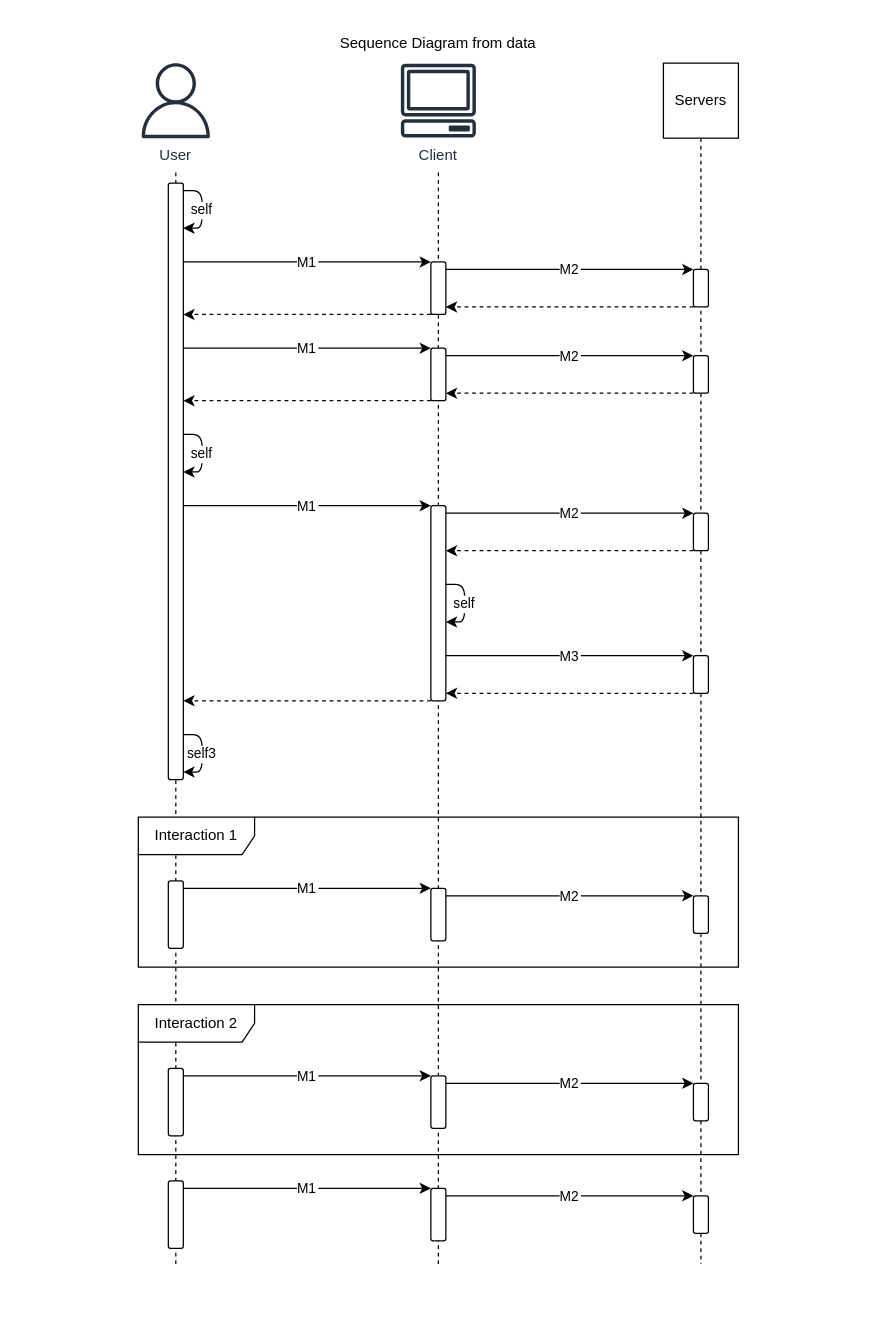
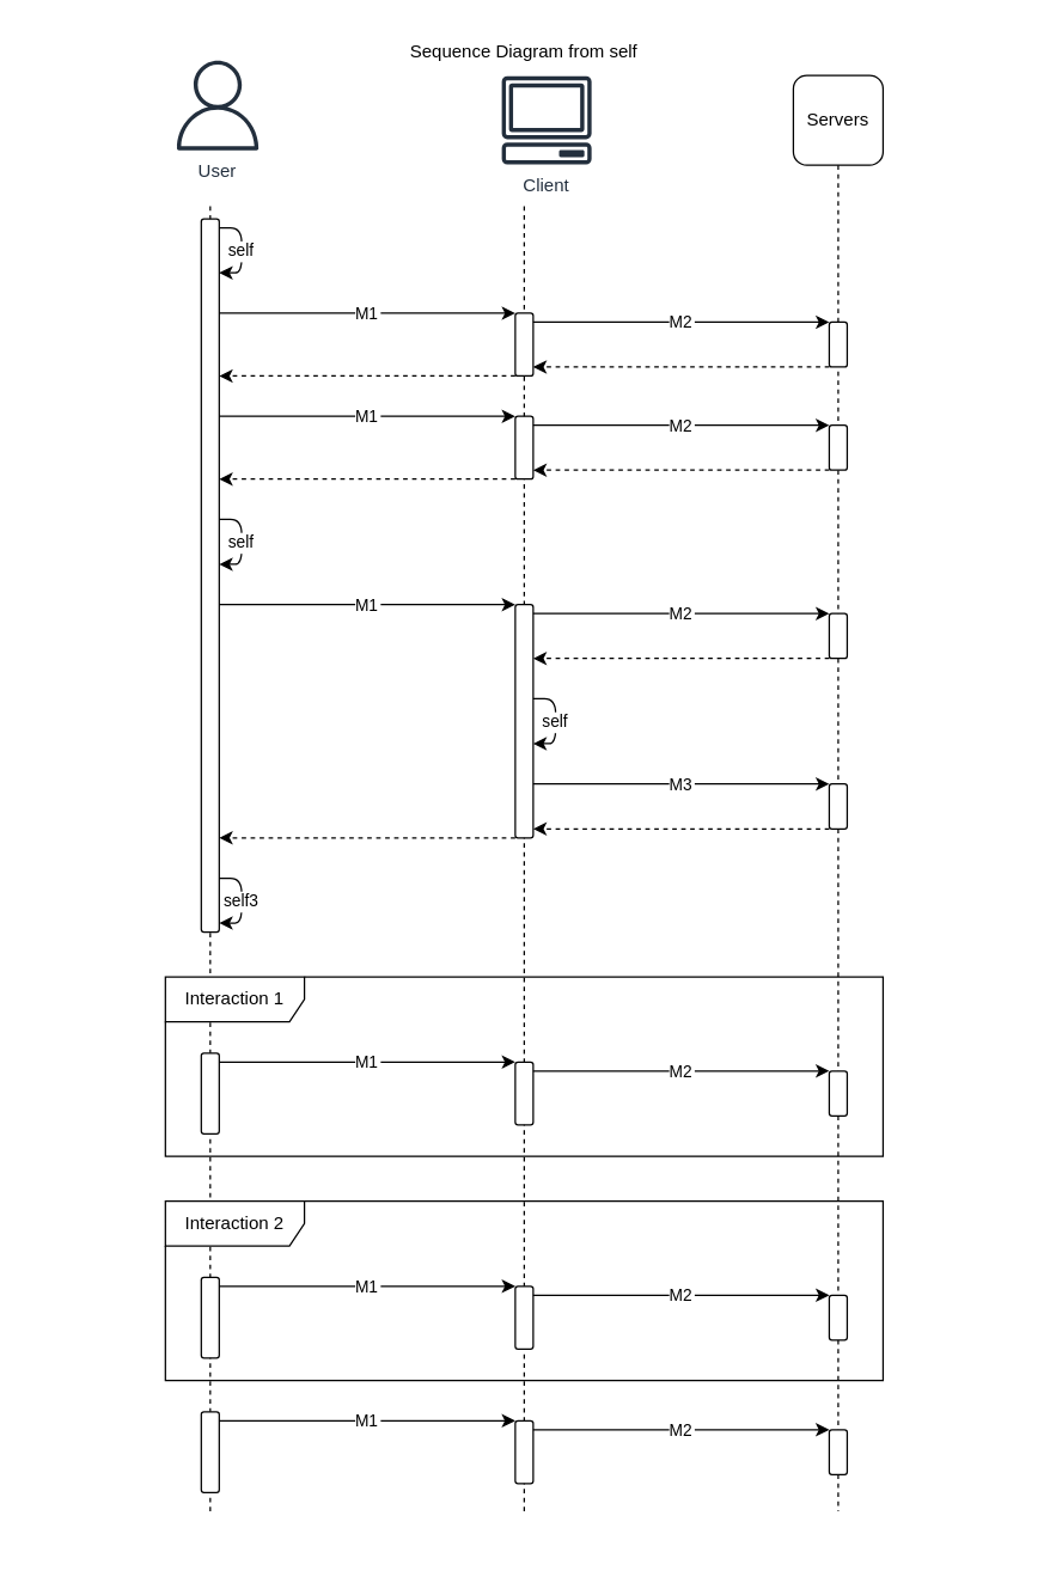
  <mxCell id="0" />
  <mxCell id="1" parent="0" />
- <mxCell style="verticalAlign=top;aspect=fixed;align=center;spacingLeft=5;spacingRight=5;spacingBottom=5;strokeColor=none;" id="2" parent="1" value="Sequence Diagram from data" vertex="1"><mxGeometry as="geometry" width="660" height="1020.5" x="20" y="20" /></mxCell>
+ <mxCell style="verticalAlign=top;aspect=fixed;align=center;spacingLeft=5;spacingRight=5;spacingBottom=5;strokeColor=none;" id="2" parent="1" value="Sequence Diagram from self" vertex="1"><mxGeometry as="geometry" width="660" height="1020.5" x="20" y="20" /></mxCell>
  <mxCell style="verticalAlign=top;aspect=fixed;align=center;spacingLeft=5;spacingRight=5;spacingBottom=5;noLabel=1;opacity=0;" id="3" parent="2" value="Rows" vertex="1"><mxGeometry as="geometry" width="210" height="990.5" x="15" y="15" /></mxCell>
  <mxCell style="verticalAlign=top;aspect=fixed;align=center;spacingLeft=5;spacingRight=5;spacingBottom=5;noLabel=1;opacity=0;" id="4" parent="3" value="Participant" vertex="1"><mxGeometry as="geometry" width="210" height="990.5" x="0" y="0" /></mxCell>
- <mxCell style="rounded=1;whiteSpace=wrap;verticalAlign=top;align=center;sketch=0;outlineConnect=0;fontColor=#232F3E;gradientColor=none;fillColor=#232F3D;strokeColor=none;dashed=0;verticalLabelPosition=bottom;html=1;fontSize=12;fontStyle=0;aspect=fixed;pointerEvents=1;shape=mxgraph.aws4.user;" id="5" parent="4" value="User" vertex="1"><mxGeometry width="60" height="60" as="geometry" x="75" y="15" /></mxCell>
+ <mxCell style="rounded=1;whiteSpace=wrap;verticalAlign=top;align=center;sketch=0;outlineConnect=0;fontColor=#232F3E;gradientColor=none;fillColor=#232F3D;strokeColor=none;dashed=0;verticalLabelPosition=bottom;html=1;fontSize=12;fontStyle=0;aspect=fixed;pointerEvents=1;shape=mxgraph.aws4.user;" id="5" parent="4" value="User" vertex="1"><mxGeometry x="80" y="5" width="60" height="60" as="geometry" /></mxCell>
  <mxCell style="rounded=1;whiteSpace=wrap;verticalAlign=middle;align=center;line;strokeWidth=1;direction=south;html=1;dashed=1;" id="6" parent="4" value=" " vertex="1"><mxGeometry height="873" as="geometry" width="60" x="75" y="102.5" /></mxCell>
  <mxCell style="verticalAlign=top;aspect=fixed;align=center;spacingLeft=5;spacingRight=5;spacingBottom=5;noLabel=1;opacity=0;" id="7" parent="4" value="Rows" vertex="1"><mxGeometry x="105" y="105" as="geometry" width="0" height="0" /></mxCell>
  <mxCell style="rounded=1;whiteSpace=wrap;verticalAlign=middle;align=center;textDirection=vertical-rl;" id="8" parent="7" value=" " vertex="1"><mxGeometry width="12" height="477" x="-6" y="6" as="geometry" /></mxCell>
  <mxCell style="rounded=1;whiteSpace=wrap;verticalAlign=middle;align=center;textDirection=vertical-rl;" id="9" parent="7" value=" " vertex="1"><mxGeometry width="12" height="54" x="-6" y="564" as="geometry" /></mxCell>
  <mxCell style="rounded=1;whiteSpace=wrap;verticalAlign=middle;align=center;textDirection=vertical-rl;" id="10" parent="7" value=" " vertex="1"><mxGeometry width="12" height="54" x="-6" y="714" as="geometry" /></mxCell>
  <mxCell style="rounded=1;whiteSpace=wrap;verticalAlign=middle;align=center;textDirection=vertical-rl;" id="11" parent="7" value=" " vertex="1"><mxGeometry width="12" height="54" x="-6" y="804" as="geometry" /></mxCell>
  <mxCell style="rounded=1;whiteSpace=wrap;verticalAlign=middle;align=center;shape=umlFrame;html=1;pointerEvents=0;width=93;" id="12" parent="7" value="Interaction 1" vertex="1"><mxGeometry width="480" height="120" x="-30" y="513" as="geometry" /></mxCell>
  <mxCell style="rounded=1;whiteSpace=wrap;verticalAlign=middle;align=center;shape=umlFrame;html=1;pointerEvents=0;width=93;" id="13" parent="7" value="Interaction 2" vertex="1"><mxGeometry width="480" height="120" x="-30" y="663" as="geometry" /></mxCell>
  <mxCell style="verticalAlign=top;aspect=fixed;align=center;spacingLeft=5;spacingRight=5;spacingBottom=5;noLabel=1;opacity=0;" id="14" parent="2" value="Rows" vertex="1"><mxGeometry as="geometry" width="210" height="990.5" x="225" y="15" /></mxCell>
  <mxCell style="verticalAlign=top;aspect=fixed;align=center;spacingLeft=5;spacingRight=5;spacingBottom=5;noLabel=1;opacity=0;" id="15" parent="14" value="Participant" vertex="1"><mxGeometry as="geometry" width="210" height="990.5" x="0" y="0" /></mxCell>
- <mxCell style="rounded=1;whiteSpace=wrap;verticalAlign=top;align=center;sketch=0;outlineConnect=0;fontColor=#232F3E;gradientColor=none;fillColor=#232F3D;strokeColor=none;dashed=0;verticalLabelPosition=bottom;html=1;fontSize=12;fontStyle=0;aspect=fixed;pointerEvents=1;shape=mxgraph.aws4.client;" id="16" parent="15" value="Client" vertex="1"><mxGeometry width="60" height="60" as="geometry" x="75" y="15" /></mxCell>
+ <mxCell style="rounded=1;whiteSpace=wrap;verticalAlign=top;align=center;sketch=0;outlineConnect=0;fontColor=#232F3E;gradientColor=none;fillColor=#232F3D;strokeColor=none;dashed=0;verticalLabelPosition=bottom;html=1;fontSize=12;fontStyle=0;aspect=fixed;pointerEvents=1;shape=mxgraph.aws4.client;" id="16" parent="15" value="Client" vertex="1"><mxGeometry x="90" y="15" width="60" height="60" as="geometry" /></mxCell>
  <mxCell style="rounded=1;whiteSpace=wrap;verticalAlign=middle;align=center;line;strokeWidth=1;direction=south;html=1;dashed=1;" id="17" parent="15" value=" " vertex="1"><mxGeometry height="873" as="geometry" width="60" x="75" y="102.5" /></mxCell>
  <mxCell style="verticalAlign=top;aspect=fixed;align=center;spacingLeft=5;spacingRight=5;spacingBottom=5;noLabel=1;opacity=0;" id="18" parent="15" value="Rows" vertex="1"><mxGeometry x="105" y="105" as="geometry" width="0" height="0" /></mxCell>
  <mxCell style="rounded=1;whiteSpace=wrap;verticalAlign=middle;align=center;textDirection=vertical-rl;" id="19" parent="18" value=" " vertex="1"><mxGeometry width="12" height="42" x="-6" y="69" as="geometry" /></mxCell>
  <mxCell style="rounded=1;whiteSpace=wrap;verticalAlign=middle;align=center;textDirection=vertical-rl;" id="20" parent="18" value=" " vertex="1"><mxGeometry width="12" height="42" x="-6" y="138" as="geometry" /></mxCell>
  <mxCell style="rounded=1;whiteSpace=wrap;verticalAlign=middle;align=center;textDirection=vertical-rl;" id="21" parent="18" value=" " vertex="1"><mxGeometry width="12" height="156" x="-6" y="264" as="geometry" /></mxCell>
  <mxCell style="rounded=1;whiteSpace=wrap;verticalAlign=middle;align=center;textDirection=vertical-rl;" id="22" parent="18" value=" " vertex="1"><mxGeometry width="12" height="42" x="-6" y="570" as="geometry" /></mxCell>
  <mxCell style="rounded=1;whiteSpace=wrap;verticalAlign=middle;align=center;textDirection=vertical-rl;" id="23" parent="18" value=" " vertex="1"><mxGeometry width="12" height="42" x="-6" y="720" as="geometry" /></mxCell>
  <mxCell style="rounded=1;whiteSpace=wrap;verticalAlign=middle;align=center;textDirection=vertical-rl;" id="24" parent="18" value=" " vertex="1"><mxGeometry width="12" height="42" x="-6" y="810" as="geometry" /></mxCell>
  <mxCell style="verticalAlign=top;aspect=fixed;align=center;spacingLeft=5;spacingRight=5;spacingBottom=5;noLabel=1;opacity=0;" id="25" parent="2" value="Rows" vertex="1"><mxGeometry as="geometry" width="210" height="990.5" x="435" y="15" /></mxCell>
  <mxCell style="verticalAlign=top;aspect=fixed;align=center;spacingLeft=5;spacingRight=5;spacingBottom=5;noLabel=1;opacity=0;" id="26" parent="25" value="Participant" vertex="1"><mxGeometry as="geometry" width="210" height="990.5" x="0" y="0" /></mxCell>
- <mxCell style="whiteSpace=wrap;verticalAlign=middle;align=center;rounded=0;" id="27" parent="26" value="Servers" vertex="1"><mxGeometry width="60" height="60" as="geometry" x="75" y="15" /></mxCell>
+ <mxCell style="rounded=1;whiteSpace=wrap;verticalAlign=middle;align=center;" id="27" parent="26" value="Servers" vertex="1"><mxGeometry width="60" height="60" as="geometry" x="75" y="15" /></mxCell>
  <mxCell style="rounded=1;whiteSpace=wrap;verticalAlign=middle;align=center;line;strokeWidth=1;direction=south;html=1;dashed=1;" id="28" parent="26" value=" " vertex="1"><mxGeometry height="900.5" as="geometry" width="60" x="75" y="75" /></mxCell>
  <mxCell style="verticalAlign=top;aspect=fixed;align=center;spacingLeft=5;spacingRight=5;spacingBottom=5;noLabel=1;opacity=0;" id="29" parent="26" value="Rows" vertex="1"><mxGeometry x="105" y="105" as="geometry" width="0" height="0" /></mxCell>
  <mxCell style="rounded=1;whiteSpace=wrap;verticalAlign=middle;align=center;textDirection=vertical-rl;" id="30" parent="29" value=" " vertex="1"><mxGeometry width="12" height="30" x="-6" y="75" as="geometry" /></mxCell>
  <mxCell style="rounded=1;whiteSpace=wrap;verticalAlign=middle;align=center;textDirection=vertical-rl;" id="31" parent="29" value=" " vertex="1"><mxGeometry width="12" height="30" x="-6" y="144" as="geometry" /></mxCell>
  <mxCell style="rounded=1;whiteSpace=wrap;verticalAlign=middle;align=center;textDirection=vertical-rl;" id="32" parent="29" value=" " vertex="1"><mxGeometry width="12" height="30" x="-6" y="270" as="geometry" /></mxCell>
  <mxCell style="rounded=1;whiteSpace=wrap;verticalAlign=middle;align=center;textDirection=vertical-rl;" id="33" parent="29" value=" " vertex="1"><mxGeometry width="12" height="30" x="-6" y="384" as="geometry" /></mxCell>
  <mxCell style="rounded=1;whiteSpace=wrap;verticalAlign=middle;align=center;textDirection=vertical-rl;" id="34" parent="29" value=" " vertex="1"><mxGeometry width="12" height="30" x="-6" y="576" as="geometry" /></mxCell>
  <mxCell style="rounded=1;whiteSpace=wrap;verticalAlign=middle;align=center;textDirection=vertical-rl;" id="35" parent="29" value=" " vertex="1"><mxGeometry width="12" height="30" x="-6" y="726" as="geometry" /></mxCell>
  <mxCell style="rounded=1;whiteSpace=wrap;verticalAlign=middle;align=center;textDirection=vertical-rl;" id="36" parent="29" value=" " vertex="1"><mxGeometry width="12" height="30" x="-6" y="816" as="geometry" /></mxCell>
  <mxCell id="37" parent="1" edge="1" value="self"><mxGeometry relative="1" as="geometry"><mxPoint as="sourcePoint" x="146" y="152" /><mxPoint as="targetPoint" x="146" y="182" /><Array as="points"><mxPoint x="161" y="152" /><mxPoint x="161" y="182" /></Array></mxGeometry></mxCell>
  <mxCell id="38" parent="1" edge="1" value="M1"><mxGeometry relative="1" as="geometry"><mxPoint as="sourcePoint" x="146" y="209" /><mxPoint as="targetPoint" x="344" y="209" /></mxGeometry></mxCell>
  <mxCell id="39" parent="1" edge="1" value="M1"><mxGeometry relative="1" as="geometry"><mxPoint as="sourcePoint" x="146" y="278" /><mxPoint as="targetPoint" x="344" y="278" /></mxGeometry></mxCell>
  <mxCell id="40" parent="1" edge="1" value="self"><mxGeometry relative="1" as="geometry"><mxPoint as="sourcePoint" x="146" y="347" /><mxPoint as="targetPoint" x="146" y="377" /><Array as="points"><mxPoint x="161" y="347" /><mxPoint x="161" y="377" /></Array></mxGeometry></mxCell>
  <mxCell id="41" parent="1" edge="1" value="M1"><mxGeometry relative="1" as="geometry"><mxPoint as="sourcePoint" x="146" y="404" /><mxPoint as="targetPoint" x="344" y="404" /></mxGeometry></mxCell>
  <mxCell id="42" parent="1" edge="1" value="self3"><mxGeometry relative="1" as="geometry"><mxPoint as="sourcePoint" x="146" y="587" /><mxPoint as="targetPoint" x="146" y="617" /><Array as="points"><mxPoint x="161" y="587" /><mxPoint x="161" y="617" /></Array></mxGeometry></mxCell>
  <mxCell id="43" parent="1" edge="1" value="M1"><mxGeometry relative="1" as="geometry"><mxPoint as="sourcePoint" x="146" y="710" /><mxPoint as="targetPoint" x="344" y="710" /></mxGeometry></mxCell>
  <mxCell id="44" parent="1" edge="1" value="M1"><mxGeometry relative="1" as="geometry"><mxPoint as="sourcePoint" x="146" y="860" /><mxPoint as="targetPoint" x="344" y="860" /></mxGeometry></mxCell>
  <mxCell id="45" parent="1" edge="1" value="M1"><mxGeometry relative="1" as="geometry"><mxPoint as="sourcePoint" x="146" y="950" /><mxPoint as="targetPoint" x="344" y="950" /></mxGeometry></mxCell>
  <mxCell id="46" parent="1" edge="1" value="M2"><mxGeometry relative="1" as="geometry"><mxPoint as="sourcePoint" x="356" y="215" /><mxPoint as="targetPoint" x="554" y="215" /></mxGeometry></mxCell>
  <mxCell id="47" parent="1" edge="1" style="dashed=1;" value=" "><mxGeometry relative="1" as="geometry"><mxPoint as="sourcePoint" x="344" y="251" /><mxPoint as="targetPoint" x="146" y="251" /></mxGeometry></mxCell>
  <mxCell id="48" parent="1" edge="1" value="M2"><mxGeometry relative="1" as="geometry"><mxPoint as="sourcePoint" x="356" y="284" /><mxPoint as="targetPoint" x="554" y="284" /></mxGeometry></mxCell>
  <mxCell id="49" parent="1" edge="1" style="dashed=1;" value=" "><mxGeometry relative="1" as="geometry"><mxPoint as="sourcePoint" x="344" y="320" /><mxPoint as="targetPoint" x="146" y="320" /></mxGeometry></mxCell>
  <mxCell id="50" parent="1" edge="1" value="M2"><mxGeometry relative="1" as="geometry"><mxPoint as="sourcePoint" x="356" y="410" /><mxPoint as="targetPoint" x="554" y="410" /></mxGeometry></mxCell>
  <mxCell id="51" parent="1" edge="1" value="self"><mxGeometry relative="1" as="geometry"><mxPoint as="sourcePoint" x="356" y="467" /><mxPoint as="targetPoint" x="356" y="497" /><Array as="points"><mxPoint x="371" y="467" /><mxPoint x="371" y="497" /></Array></mxGeometry></mxCell>
  <mxCell id="52" parent="1" edge="1" value="M3"><mxGeometry relative="1" as="geometry"><mxPoint as="sourcePoint" x="356" y="524" /><mxPoint as="targetPoint" x="554" y="524" /></mxGeometry></mxCell>
  <mxCell id="53" parent="1" edge="1" style="dashed=1;" value=" "><mxGeometry relative="1" as="geometry"><mxPoint as="sourcePoint" x="344" y="560" /><mxPoint as="targetPoint" x="146" y="560" /></mxGeometry></mxCell>
  <mxCell id="54" parent="1" edge="1" value="M2"><mxGeometry relative="1" as="geometry"><mxPoint as="sourcePoint" x="356" y="716" /><mxPoint as="targetPoint" x="554" y="716" /></mxGeometry></mxCell>
  <mxCell id="55" parent="1" edge="1" value="M2"><mxGeometry relative="1" as="geometry"><mxPoint as="sourcePoint" x="356" y="866" /><mxPoint as="targetPoint" x="554" y="866" /></mxGeometry></mxCell>
  <mxCell id="56" parent="1" edge="1" value="M2"><mxGeometry relative="1" as="geometry"><mxPoint as="sourcePoint" x="356" y="956" /><mxPoint as="targetPoint" x="554" y="956" /></mxGeometry></mxCell>
  <mxCell id="57" parent="1" edge="1" style="dashed=1;" value=" "><mxGeometry relative="1" as="geometry"><mxPoint as="sourcePoint" x="554" y="245" /><mxPoint as="targetPoint" x="356" y="245" /></mxGeometry></mxCell>
  <mxCell id="58" parent="1" edge="1" style="dashed=1;" value=" "><mxGeometry relative="1" as="geometry"><mxPoint as="sourcePoint" x="554" y="314" /><mxPoint as="targetPoint" x="356" y="314" /></mxGeometry></mxCell>
  <mxCell id="59" parent="1" edge="1" style="dashed=1;" value=" "><mxGeometry relative="1" as="geometry"><mxPoint as="sourcePoint" x="554" y="440" /><mxPoint as="targetPoint" x="356" y="440" /></mxGeometry></mxCell>
  <mxCell id="60" parent="1" edge="1" style="dashed=1;" value=" "><mxGeometry relative="1" as="geometry"><mxPoint as="sourcePoint" x="554" y="554" /><mxPoint as="targetPoint" x="356" y="554" /></mxGeometry></mxCell>
